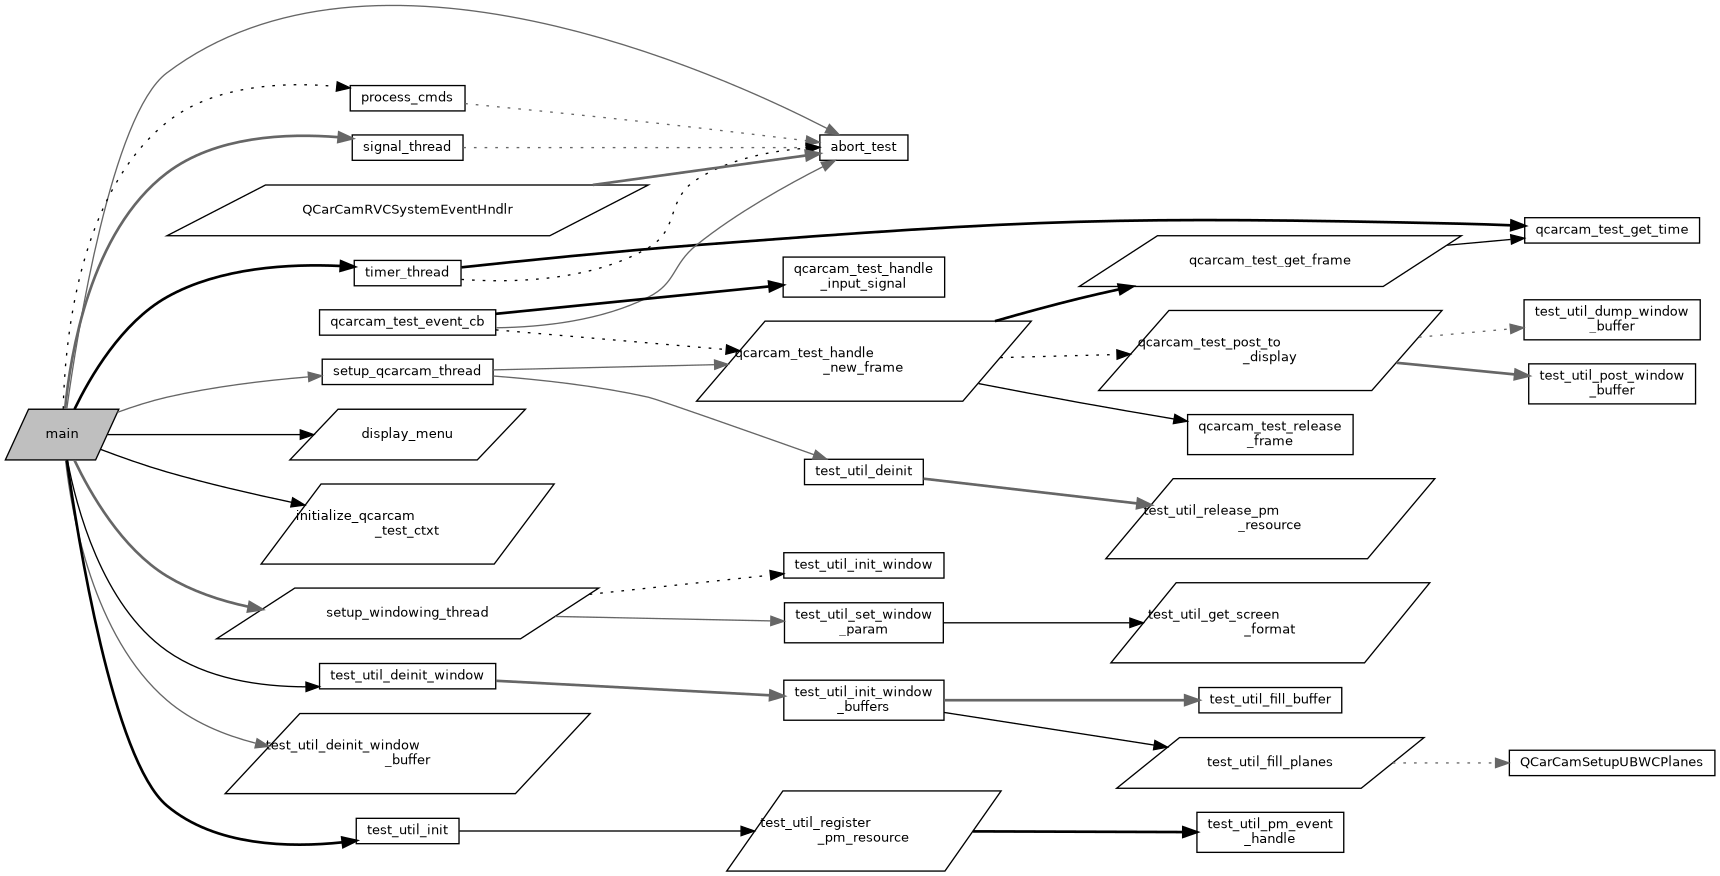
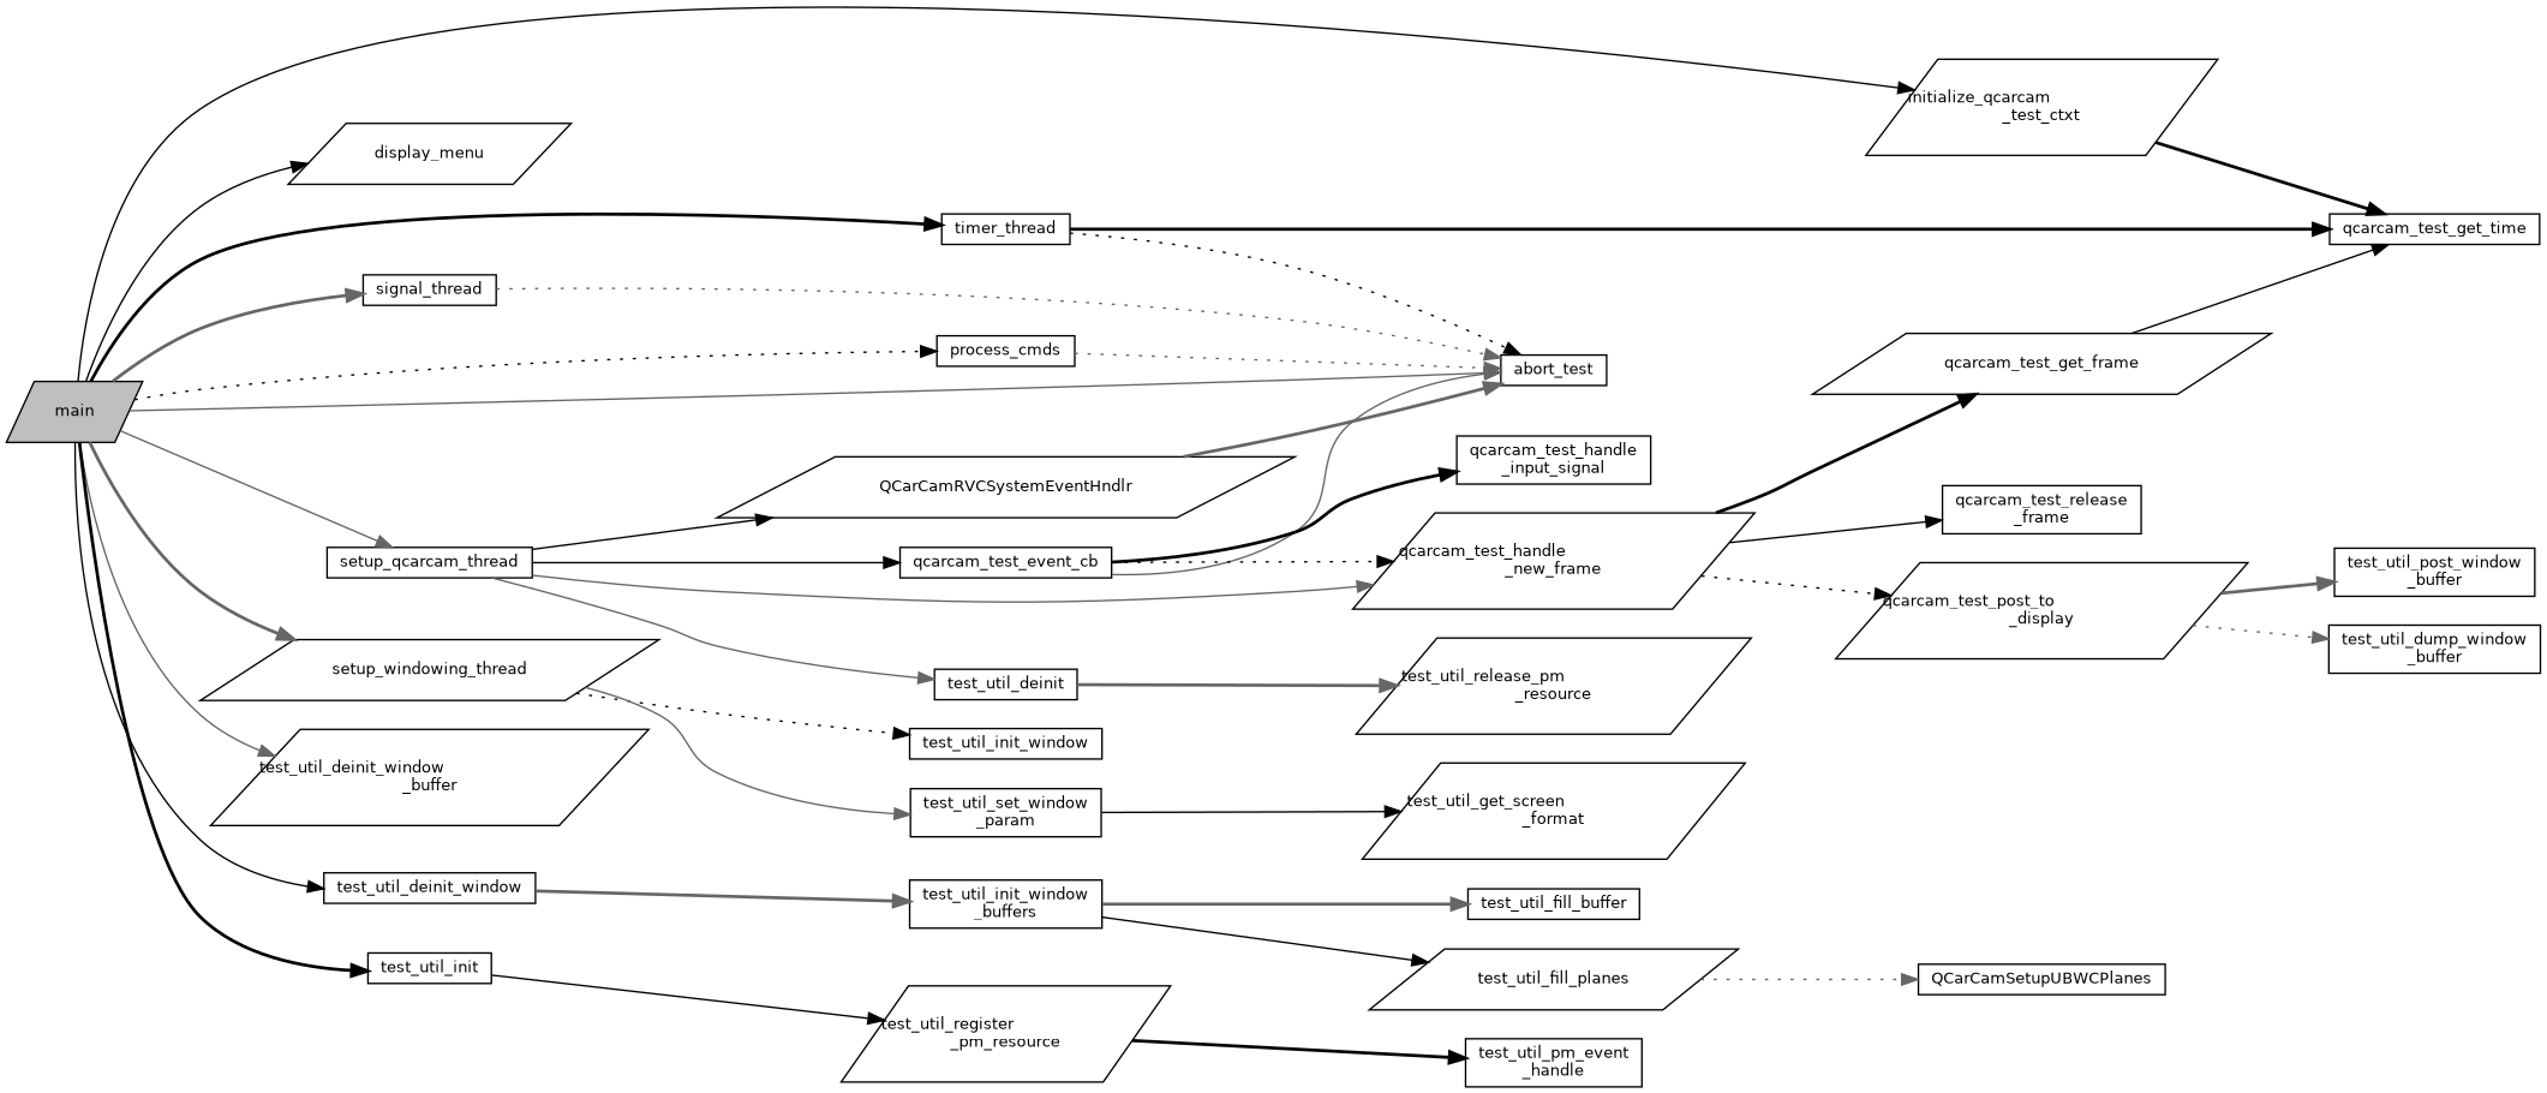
  digraph {
    rankdir=LR
    node [color=black fillcolor=white fontname=Helvetica fontsize=10 shape=box style=filled]
    edge [color=black fontname=Helvetica fontsize=10 labelfontname=Helvetica labelfontsize=10 style=solid]
    n1 [fillcolor=grey75 fontcolor=black height=0.2 label=main shape=parallelogram width=0.4]
    n2 [height=0.2 label=abort_test width=0.4]
    n3 [height=0.2 label=display_menu shape=parallelogram width=0.4]
    n4 [height=0.2 label="initialize_qcarcam\l_test_ctxt" shape=parallelogram width=0.4]
    n5 [height=0.2 label=process_cmds width=0.4]
    n6 [height=0.2 label=setup_qcarcam_thread width=0.4]
    n7 [height=0.2 label=setup_windowing_thread shape=parallelogram width=0.4]
    n8 [height=0.2 label=signal_thread width=0.4]
    n9 [height=0.2 label=test_util_deinit_window width=0.4]
    n10 [height=0.2 label="test_util_deinit_window\l_buffer" shape=parallelogram width=0.4]
    n11 [height=0.2 label=test_util_init width=0.4]
    n12 [height=0.2 label=timer_thread width=0.4]
    n13 [height=0.2 label=qcarcam_test_get_time width=0.4]
    n14 [height=0.2 label=test_util_deinit width=0.4]
    n15 [height=0.2 label=qcarcam_test_event_cb width=0.4]
    n16 [height=0.2 label="qcarcam_test_handle\l_new_frame" shape=parallelogram width=0.4]
    n17 [height=0.2 label=QCarCamRVCSystemEventHndlr shape=parallelogram width=0.4]
    n18 [height=0.2 label=test_util_init_window width=0.4]
    n19 [height=0.2 label="test_util_set_window\l_param" width=0.4]
    n20 [height=0.2 label="test_util_release_pm\l_resource" shape=parallelogram width=0.4]
    n21 [height=0.2 label="test_util_init_window\l_buffers" width=0.4]
    n22 [height=0.2 label="test_util_register\l_pm_resource" shape=parallelogram width=0.4]
    n23 [height=0.2 label="qcarcam_test_handle\l_input_signal" width=0.4]
    n24 [height=0.2 label=qcarcam_test_get_frame shape=parallelogram width=0.4]
    n25 [height=0.2 label="qcarcam_test_post_to\l_display" shape=parallelogram width=0.4]
    n26 [height=0.2 label="qcarcam_test_release\l_frame" width=0.4]
    n27 [height=0.2 label="test_util_dump_window\l_buffer" width=0.4]
    n28 [height=0.2 label="test_util_post_window\l_buffer" width=0.4]
    n29 [height=0.2 label=test_util_fill_buffer width=0.4]
    n30 [height=0.2 label=test_util_fill_planes shape=parallelogram width=0.4]
    n31 [height=0.2 label="test_util_get_screen\l_format" shape=parallelogram width=0.4]
    n32 [height=0.2 label=QCarCamSetupUBWCPlanes width=0.4]
    n33 [height=0.2 label="test_util_pm_event\l_handle" width=0.4]
    n1 -> n2 [color=gray40]
    n1 -> n3
    n1 -> n4
    n1 -> n5 [style=dotted]
    n1 -> n6 [color=gray40]
    n1 -> n7 [color=gray40 style=bold]
    n1 -> n8 [color=gray40 style=bold]
    n1 -> n9
    n1 -> n10 [color=gray40]
    n1 -> n11 [style=bold]
    n1 -> n12 [style=bold]
+   n4 -> n13 [style=bold]
    n5 -> n2 [color=gray40 style=dotted]
    n6 -> n14 [color=gray40]
+   n6 -> n15
    n6 -> n16 [color=gray40]
+   n6 -> n17
    n7 -> n18 [style=dotted]
    n7 -> n19 [color=gray40]
    n8 -> n2 [color=gray40 style=dotted]
    n9 -> n21 [color=gray40 style=bold]
    n11 -> n22
    n12 -> n2 [style=dotted]
    n12 -> n13 [style=bold]
    n14 -> n20 [color=gray40 style=bold]
    n15 -> n2 [color=gray40]
    n15 -> n16 [style=dotted]
    n15 -> n23 [style=bold]
    n16 -> n24 [style=bold]
    n16 -> n25 [style=dotted]
    n16 -> n26
    n17 -> n2 [color=gray40 style=bold]
    n19 -> n31
    n21 -> n29 [color=gray40 style=bold]
    n21 -> n30
    n22 -> n33 [style=bold]
    n24 -> n13
    n25 -> n27 [color=gray40 style=dotted]
    n25 -> n28 [color=gray40 style=bold]
    n30 -> n32 [color=gray40 style=dotted]
  }
